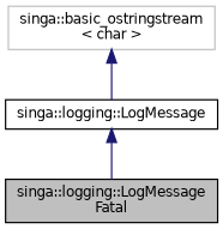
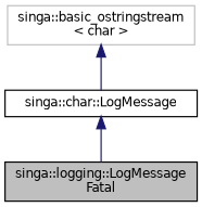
  digraph {
    node [color=black fillcolor=white fontname=Helvetica fontsize=10 shape=record style=filled]
    edge [color=midnightblue dir=back fontname=Helvetica fontsize=10 labelfontname=Helvetica labelfontsize=10 style=solid]
    n1 [fillcolor=grey75 fontcolor=black height=0.2 label="singa::logging::LogMessage\lFatal" width=0.4]
-   n2 [height=0.2 label="singa::logging::LogMessage" width=0.4]
+   n2 [height=0.2 label="singa::char::LogMessage" width=0.4]
    n3 [color=grey75 height=0.2 label="singa::basic_ostringstream\l\< char \>" width=0.4]
    n2 -> n1
    n3 -> n2
  }
